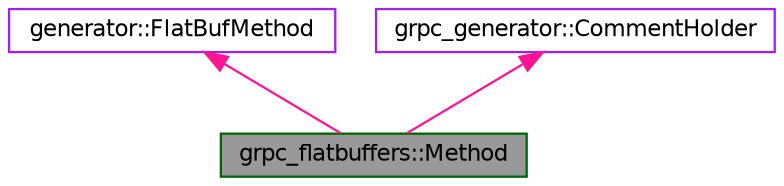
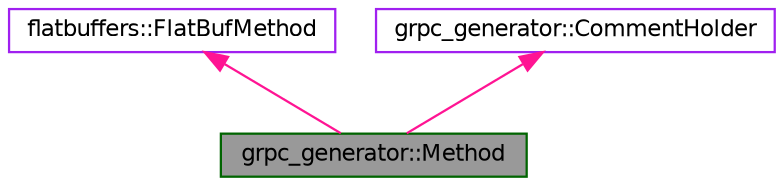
  digraph {
    node [color=purple fillcolor=white fontname=Helvetica fontsize=10 shape=box style=filled]
    edge [color=deeppink dir=back fontname=Helvetica fontsize=10 labelfontname=Helvetica labelfontsize=10 style=solid]
-   n1 [color=darkgreen fillcolor=grey60 fontcolor=black height=0.2 label="grpc_flatbuffers::Method" width=0.4]
-   n2 [height=0.2 label="generator::FlatBufMethod" width=0.4]
+   n1 [color=darkgreen fillcolor=grey60 fontcolor=black height=0.2 label="grpc_generator::Method" width=0.4]
+   n2 [height=0.2 label="flatbuffers::FlatBufMethod" width=0.4]
    n3 [height=0.2 label="grpc_generator::CommentHolder" width=0.4]
    n2 -> n1
    n3 -> n1
  }
